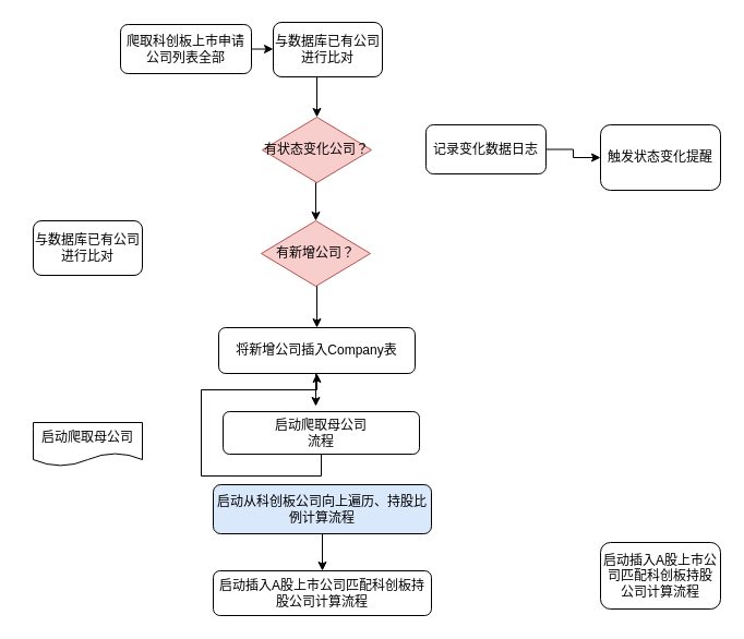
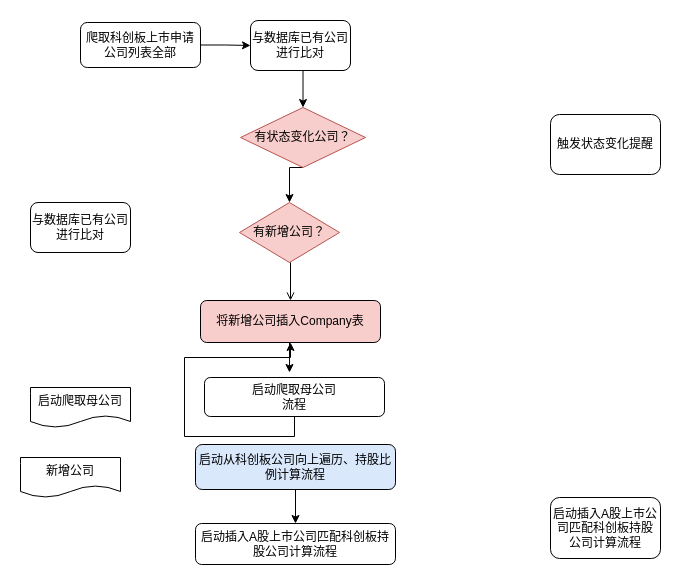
  <mxCell id="0" />
  <mxCell id="1" parent="0" />
  <mxCell id="2" style="edgeStyle=orthogonalEdgeStyle;rounded=0;orthogonalLoop=1;jettySize=auto;html=1;exitX=1;exitY=0.5;exitDx=0;exitDy=0;entryX=0;entryY=0.5;entryDx=0;entryDy=0;" parent="1" source="3" target="5" edge="1"><mxGeometry relative="1" as="geometry" /></mxCell>
- <mxCell id="3" value="爬取科创板上市申请公司列表全部" style="rounded=1;whiteSpace=wrap;html=1;" parent="1" vertex="1"><mxGeometry x="110" y="22" width="120" height="45" as="geometry" /></mxCell>
+ <mxCell id="3" value="爬取科创板上市申请公司列表全部" style="rounded=1;whiteSpace=wrap;html=1;" parent="1" vertex="1"><mxGeometry x="80" y="22" width="120" height="45" as="geometry" /></mxCell>
  <mxCell id="4" style="edgeStyle=orthogonalEdgeStyle;rounded=0;orthogonalLoop=1;jettySize=auto;html=1;exitX=0.5;exitY=1;exitDx=0;exitDy=0;entryX=0.5;entryY=0;entryDx=0;entryDy=0;" parent="1" source="5" target="11" edge="1"><mxGeometry relative="1" as="geometry" /></mxCell>
  <mxCell id="5" value="与数据库已有公司进行比对" style="rounded=1;whiteSpace=wrap;html=1;" parent="1" vertex="1"><mxGeometry x="250" y="20" width="100" height="50" as="geometry" /></mxCell>
+ <mxCell id="6" value="新增公司" style="shape=document;whiteSpace=wrap;html=1;boundedLbl=1;" parent="1" vertex="1"><mxGeometry x="20" y="457" width="100" height="40" as="geometry" /></mxCell>
  <mxCell id="7" value="启动爬取母公司" style="shape=document;whiteSpace=wrap;html=1;boundedLbl=1;" parent="1" vertex="1"><mxGeometry x="30" y="387" width="100" height="40" as="geometry" /></mxCell>
- <mxCell id="8" style="edgeStyle=orthogonalEdgeStyle;rounded=0;orthogonalLoop=1;jettySize=auto;html=1;exitX=0.5;exitY=1;exitDx=0;exitDy=0;entryX=0.5;entryY=0;entryDx=0;entryDy=0;" edge="1" parent="1" source="9" target="17"><mxGeometry relative="1" as="geometry" /></mxCell>
+ <mxCell id="8" style="edgeStyle=orthogonalEdgeStyle;rounded=0;orthogonalLoop=1;jettySize=auto;html=1;exitX=0.5;exitY=1;exitDx=0;exitDy=0;entryX=0.5;entryY=0;entryDx=0;entryDy=0;endArrow=open;" edge="1" parent="1" source="9" target="17"><mxGeometry relative="1" as="geometry" /></mxCell>
  <mxCell id="9" value="有新增公司？" style="rhombus;whiteSpace=wrap;html=1;fillColor=#f8cecc;strokeColor=#b85450;" parent="1" vertex="1"><mxGeometry x="239" y="202" width="100" height="60" as="geometry" /></mxCell>
  <mxCell id="10" style="edgeStyle=orthogonalEdgeStyle;rounded=0;orthogonalLoop=1;jettySize=auto;html=1;exitX=0.5;exitY=1;exitDx=0;exitDy=0;entryX=0.5;entryY=0;entryDx=0;entryDy=0;" edge="1" parent="1" source="11" target="9"><mxGeometry relative="1" as="geometry" /></mxCell>
- <mxCell id="11" value="有状态变化公司？" style="rhombus;whiteSpace=wrap;html=1;fillColor=#f8cecc;strokeColor=#b85450;" parent="1" vertex="1"><mxGeometry x="240" y="107" width="100" height="60" as="geometry" /></mxCell>
+ <mxCell id="11" value="有状态变化公司？" style="rhombus;whiteSpace=wrap;html=1;fillColor=#f8cecc;strokeColor=#b85450;" parent="1" vertex="1"><mxGeometry x="240" y="107" width="125" height="60" as="geometry" /></mxCell>
  <mxCell id="12" value="与数据库已有公司进行比对" style="rounded=1;whiteSpace=wrap;html=1;" parent="1" vertex="1"><mxGeometry x="30" y="202" width="100" height="50" as="geometry" /></mxCell>
- <mxCell id="13" style="edgeStyle=orthogonalEdgeStyle;rounded=0;orthogonalLoop=1;jettySize=auto;html=1;exitX=1;exitY=0.5;exitDx=0;exitDy=0;entryX=0;entryY=0.5;entryDx=0;entryDy=0;" parent="1" source="14" target="15" edge="1"><mxGeometry relative="1" as="geometry" /></mxCell>
- <mxCell id="14" value="记录变化数据日志" style="rounded=1;whiteSpace=wrap;html=1;" parent="1" vertex="1"><mxGeometry x="390" y="114" width="110" height="45" as="geometry" /></mxCell>
  <mxCell id="15" value="触发状态变化提醒" style="rounded=1;whiteSpace=wrap;html=1;" parent="1" vertex="1"><mxGeometry x="550" y="114" width="110" height="60" as="geometry" /></mxCell>
  <mxCell id="16" style="edgeStyle=orthogonalEdgeStyle;rounded=0;orthogonalLoop=1;jettySize=auto;html=1;exitX=0.5;exitY=1;exitDx=0;exitDy=0;" edge="1" parent="1" source="17"><mxGeometry relative="1" as="geometry"><mxPoint x="289" y="372" as="targetPoint" /></mxGeometry></mxCell>
- <mxCell id="17" value="将新增公司插入Company表" style="rounded=1;whiteSpace=wrap;html=1;" vertex="1" parent="1"><mxGeometry x="200" y="300" width="180" height="42" as="geometry" /></mxCell>
+ <mxCell id="17" value="将新增公司插入Company表" style="rounded=1;whiteSpace=wrap;html=1;fillColor=#f8cecc;" vertex="1" parent="1"><mxGeometry x="200" y="300" width="180" height="42" as="geometry" /></mxCell>
  <mxCell id="18" style="edgeStyle=orthogonalEdgeStyle;rounded=0;orthogonalLoop=1;jettySize=auto;html=1;exitX=0.5;exitY=1;exitDx=0;exitDy=0;" edge="1" parent="1" source="19" target="17"><mxGeometry relative="1" as="geometry" /></mxCell>
  <mxCell id="19" value="启动爬取母公司&lt;br&gt;流程" style="rounded=1;whiteSpace=wrap;html=1;" vertex="1" parent="1"><mxGeometry x="204" y="377" width="180" height="39" as="geometry" /></mxCell>
  <mxCell id="20" style="edgeStyle=orthogonalEdgeStyle;rounded=0;orthogonalLoop=1;jettySize=auto;html=1;exitX=0.5;exitY=1;exitDx=0;exitDy=0;entryX=0.5;entryY=0;entryDx=0;entryDy=0;" edge="1" parent="1" source="21" target="22"><mxGeometry relative="1" as="geometry" /></mxCell>
  <mxCell id="21" value="启动从科创板公司向上遍历、持股比例计算流程" style="rounded=1;whiteSpace=wrap;html=1;fillColor=#dae8fc;" vertex="1" parent="1"><mxGeometry x="195" y="444" width="200" height="45" as="geometry" /></mxCell>
  <mxCell id="22" value="启动插入A股上市公司匹配科创板持股公司计算流程" style="rounded=1;whiteSpace=wrap;html=1;" vertex="1" parent="1"><mxGeometry x="195" y="523" width="200" height="41" as="geometry" /></mxCell>
  <mxCell id="23" value="启动插入A股上市公司匹配科创板持股&lt;br&gt;公司计算流程" style="rounded=1;whiteSpace=wrap;html=1;" vertex="1" parent="1"><mxGeometry x="550" y="497" width="110" height="61" as="geometry" /></mxCell>
